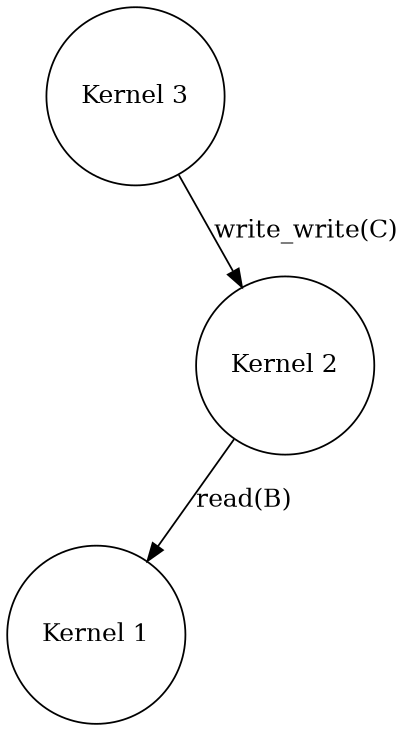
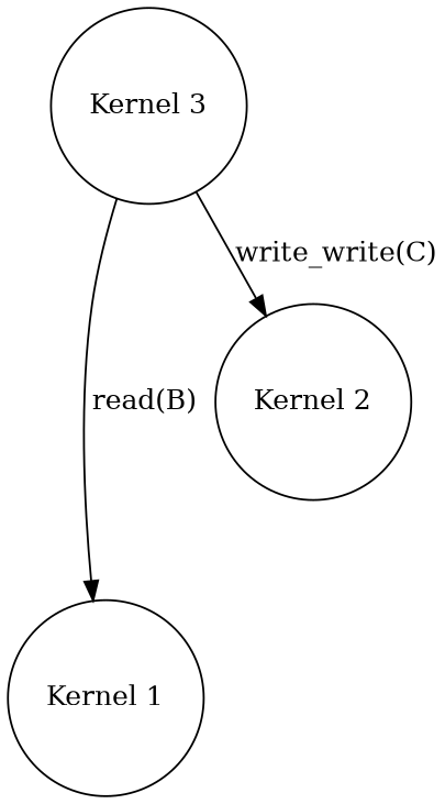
  digraph {
    rankdir=TB
    node [shape=circle]
    "Kernel 3"
    "Kernel 1"
    "Kernel 2"
-   "Kernel 2" -> "Kernel 1" [label="read(B)"]
+   "Kernel 3" -> "Kernel 1" [label="read(B)"]
    "Kernel 3" -> "Kernel 2" [label="write_write(C)"]
  }
